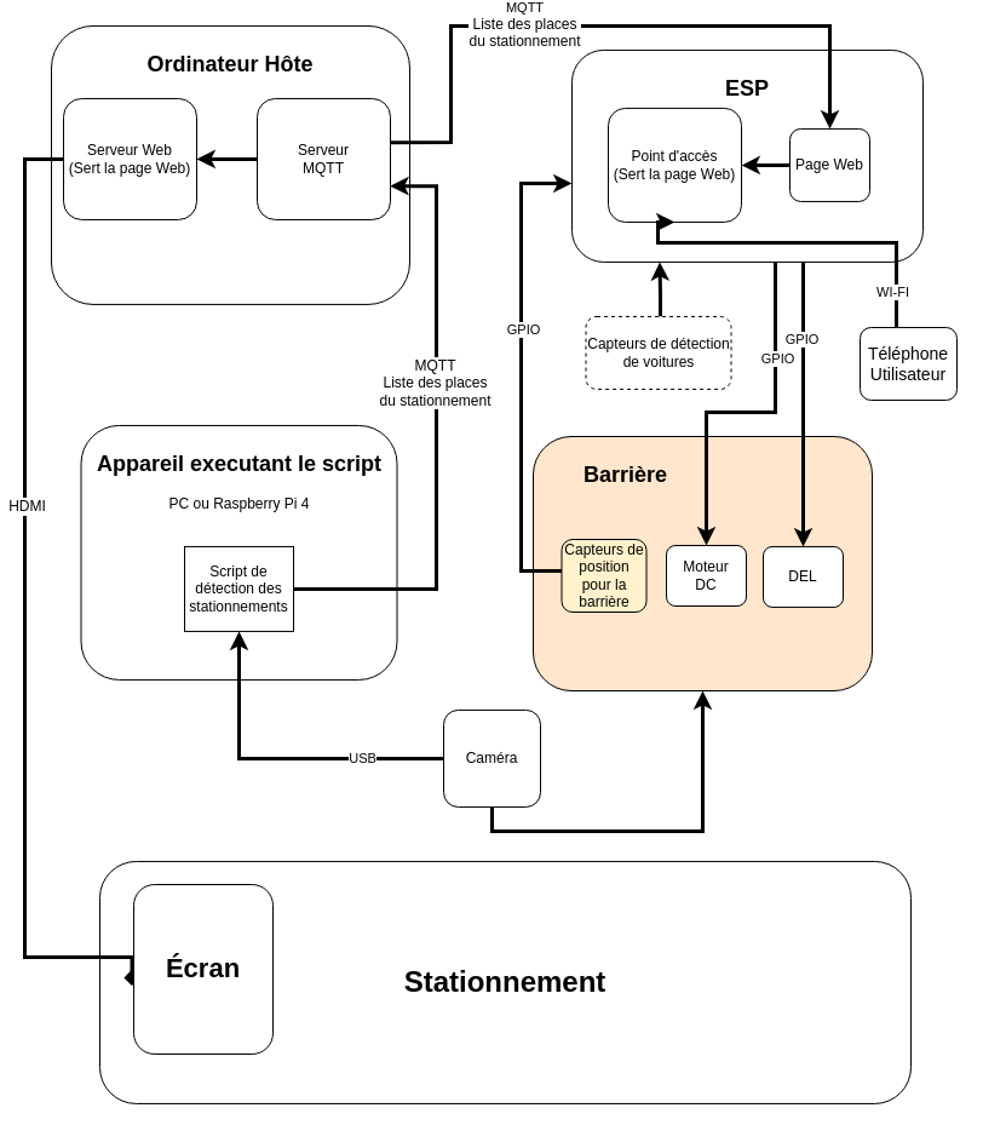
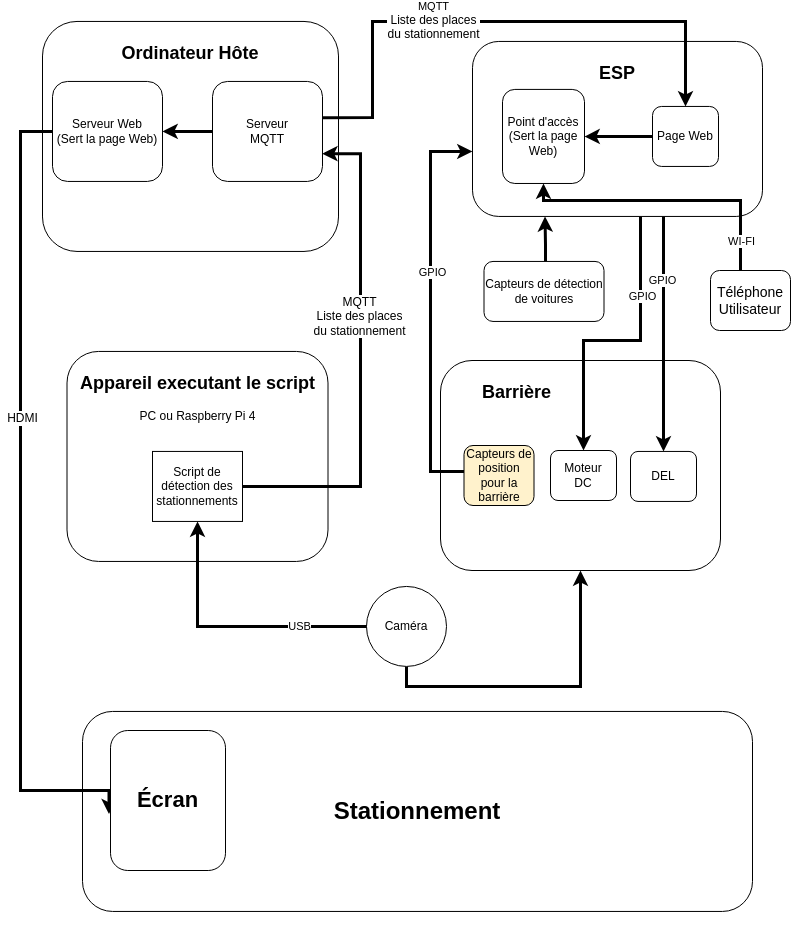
  <mxCell id="0" />
  <mxCell id="1" parent="0" />
  <mxCell id="2" value="&lt;h1&gt;Stationnement&lt;/h1&gt;" style="rounded=1;whiteSpace=wrap;html=1;" parent="1" vertex="1"><mxGeometry x="82" y="710.94" width="670" height="200" as="geometry" /></mxCell>
- <mxCell id="3" value="&lt;blockquote style=&quot;margin: 0 0 0 40px; border: none; padding: 0px;&quot;&gt;&lt;h2&gt;Barrière&lt;/h2&gt;&lt;/blockquote&gt;" style="rounded=1;whiteSpace=wrap;html=1;verticalAlign=top;align=left;fillColor=#ffe6cc;" parent="1" vertex="1"><mxGeometry x="440" y="360" width="280" height="210" as="geometry" /></mxCell>
+ <mxCell id="3" value="&lt;blockquote style=&quot;margin: 0 0 0 40px; border: none; padding: 0px;&quot;&gt;&lt;h2&gt;Barrière&lt;/h2&gt;&lt;/blockquote&gt;" style="rounded=1;whiteSpace=wrap;html=1;verticalAlign=top;align=left;" parent="1" vertex="1"><mxGeometry x="440" y="360" width="280" height="210" as="geometry" /></mxCell>
  <mxCell id="4" style="edgeStyle=orthogonalEdgeStyle;rounded=0;orthogonalLoop=1;jettySize=auto;html=1;exitX=0.5;exitY=1;exitDx=0;exitDy=0;strokeWidth=3;" parent="1" source="5" target="3" edge="1"><mxGeometry relative="1" as="geometry" /></mxCell>
- <mxCell id="5" value="Caméra" style="rounded=1;whiteSpace=wrap;html=1;" parent="1" vertex="1"><mxGeometry x="366" y="585.94" width="80" height="80" as="geometry" /></mxCell>
+ <mxCell id="5" value="Caméra" style="ellipse;whiteSpace=wrap;html=1;" parent="1" vertex="1"><mxGeometry x="366" y="585.94" width="80" height="80" as="geometry" /></mxCell>
  <mxCell id="6" value="&lt;h2 style=&quot;line-height: 120%;&quot;&gt;Ordinateur Hôte&lt;/h2&gt;" style="rounded=1;whiteSpace=wrap;html=1;align=center;gradientColor=none;fillColor=default;verticalAlign=top;" parent="1" vertex="1"><mxGeometry x="42" y="20.94" width="296" height="230" as="geometry" /></mxCell>
  <mxCell id="7" style="edgeStyle=orthogonalEdgeStyle;rounded=0;orthogonalLoop=1;jettySize=auto;html=1;exitX=0;exitY=0.5;exitDx=0;exitDy=0;entryX=1;entryY=0.5;entryDx=0;entryDy=0;strokeWidth=3;" parent="1" source="8" target="11" edge="1"><mxGeometry relative="1" as="geometry" /></mxCell>
  <mxCell id="8" value="Serveur&lt;br&gt;MQTT" style="rounded=1;whiteSpace=wrap;html=1;" parent="1" vertex="1"><mxGeometry x="212" y="80.94" width="110" height="100" as="geometry" /></mxCell>
- <mxCell id="9" style="edgeStyle=orthogonalEdgeStyle;rounded=0;orthogonalLoop=1;jettySize=auto;html=1;entryX=-0.013;entryY=0.597;entryDx=0;entryDy=0;entryPerimeter=0;strokeWidth=3;endArrow=diamond;" parent="1" source="11" target="38" edge="1"><mxGeometry relative="1" as="geometry"><Array as="points"><mxPoint x="20" y="131" /><mxPoint x="20" y="790" /></Array></mxGeometry></mxCell>
+ <mxCell id="9" style="edgeStyle=orthogonalEdgeStyle;rounded=0;orthogonalLoop=1;jettySize=auto;html=1;entryX=-0.013;entryY=0.597;entryDx=0;entryDy=0;entryPerimeter=0;strokeWidth=3;" parent="1" source="11" target="38" edge="1"><mxGeometry relative="1" as="geometry"><Array as="points"><mxPoint x="20" y="131" /><mxPoint x="20" y="790" /></Array></mxGeometry></mxCell>
  <mxCell id="10" value="HDMI" style="edgeLabel;html=1;align=center;verticalAlign=middle;resizable=0;points=[];fontSize=12;" parent="9" vertex="1" connectable="0"><mxGeometry x="-0.202" y="1" relative="1" as="geometry"><mxPoint y="-1" as="offset" /></mxGeometry></mxCell>
  <mxCell id="11" value="Serveur Web&lt;br&gt;(Sert la page Web)" style="rounded=1;whiteSpace=wrap;html=1;" parent="1" vertex="1"><mxGeometry x="52" y="80.94" width="110" height="100" as="geometry" /></mxCell>
  <mxCell id="12" style="edgeStyle=orthogonalEdgeStyle;rounded=0;orthogonalLoop=1;jettySize=auto;html=1;strokeWidth=3;entryX=0.5;entryY=0;entryDx=0;entryDy=0;" parent="1" source="16" target="28" edge="1"><mxGeometry relative="1" as="geometry"><Array as="points"><mxPoint x="640" y="340" /><mxPoint x="583" y="340" /></Array></mxGeometry></mxCell>
  <mxCell id="13" value="GPIO" style="edgeLabel;html=1;align=center;verticalAlign=middle;resizable=0;points=[];" parent="12" vertex="1" connectable="0"><mxGeometry x="-0.451" y="1" relative="1" as="geometry"><mxPoint as="offset" /></mxGeometry></mxCell>
  <mxCell id="14" style="edgeStyle=orthogonalEdgeStyle;rounded=0;orthogonalLoop=1;jettySize=auto;html=1;entryX=0.5;entryY=0;entryDx=0;entryDy=0;strokeWidth=3;" parent="1" source="16" target="27" edge="1"><mxGeometry relative="1" as="geometry"><Array as="points"><mxPoint x="663" y="330" /><mxPoint x="663" y="330" /></Array></mxGeometry></mxCell>
  <mxCell id="15" value="GPIO" style="edgeLabel;html=1;align=center;verticalAlign=middle;resizable=0;points=[];" parent="14" vertex="1" connectable="0"><mxGeometry x="-0.456" y="-2" relative="1" as="geometry"><mxPoint as="offset" /></mxGeometry></mxCell>
  <mxCell id="16" value="&lt;h2&gt;ESP&lt;/h2&gt;" style="rounded=1;whiteSpace=wrap;html=1;verticalAlign=top;" parent="1" vertex="1"><mxGeometry x="472" y="40.94" width="290" height="175" as="geometry" /></mxCell>
- <mxCell id="17" value="Point d'accès&lt;br&gt;(Sert la page Web)" style="rounded=1;whiteSpace=wrap;html=1;" parent="1" vertex="1"><mxGeometry x="502" y="88.91" width="110" height="94.06" as="geometry" /></mxCell>
+ <mxCell id="17" value="Point d'accès&lt;br&gt;(Sert la page Web)" style="rounded=1;whiteSpace=wrap;html=1;" parent="1" vertex="1"><mxGeometry x="502" y="88.91" width="82" height="94.06" as="geometry" /></mxCell>
  <mxCell id="18" style="edgeStyle=orthogonalEdgeStyle;rounded=0;orthogonalLoop=1;jettySize=auto;html=1;strokeWidth=3;startArrow=none;startFill=0;" parent="1" source="19" target="17" edge="1"><mxGeometry relative="1" as="geometry" /></mxCell>
  <mxCell id="19" value="Page Web" style="rounded=1;whiteSpace=wrap;html=1;" parent="1" vertex="1"><mxGeometry x="652" y="105.94" width="66" height="60" as="geometry" /></mxCell>
  <mxCell id="20" value="&lt;h2&gt;Appareil executant le script&lt;/h2&gt;&lt;div&gt;PC ou Raspberry Pi 4&lt;/div&gt;" style="rounded=1;whiteSpace=wrap;html=1;verticalAlign=top;" parent="1" vertex="1"><mxGeometry x="66.5" y="350.94" width="261" height="210" as="geometry" /></mxCell>
  <mxCell id="21" style="edgeStyle=elbowEdgeStyle;rounded=0;orthogonalLoop=1;jettySize=auto;html=1;strokeWidth=3;entryX=0.998;entryY=0.722;entryDx=0;entryDy=0;entryPerimeter=0;" parent="1" source="23" target="8" edge="1"><mxGeometry relative="1" as="geometry"><mxPoint x="372" y="120.94" as="targetPoint" /><Array as="points"><mxPoint x="360" y="360" /><mxPoint x="372" y="150.94" /><mxPoint x="332" y="160.94" /><mxPoint x="362" y="150.94" /><mxPoint x="332" y="150.94" /><mxPoint x="362" y="340.94" /><mxPoint x="382" y="340.94" /><mxPoint x="362" y="330.94" /><mxPoint x="392" y="310.94" /></Array></mxGeometry></mxCell>
  <mxCell id="22" value="&lt;span style=&quot;font-size: 12px;&quot;&gt;MQTT&lt;br&gt;Liste des places&lt;br&gt;du stationnement&lt;/span&gt;" style="edgeLabel;html=1;align=center;verticalAlign=middle;resizable=0;points=[];" parent="21" vertex="1" connectable="0"><mxGeometry x="0.176" y="2" relative="1" as="geometry"><mxPoint as="offset" /></mxGeometry></mxCell>
  <mxCell id="23" value="Script de détection des stationnements" style="whiteSpace=wrap;html=1;rounded=0;" parent="1" vertex="1"><mxGeometry x="152" y="450.94" width="90" height="70" as="geometry" /></mxCell>
  <mxCell id="24" style="edgeStyle=orthogonalEdgeStyle;rounded=0;orthogonalLoop=1;jettySize=auto;html=1;entryX=0;entryY=0.629;entryDx=0;entryDy=0;entryPerimeter=0;strokeWidth=3;" parent="1" source="26" target="16" edge="1"><mxGeometry relative="1" as="geometry"><Array as="points"><mxPoint x="430" y="471" /><mxPoint x="430" y="151" /></Array></mxGeometry></mxCell>
  <mxCell id="25" value="GPIO" style="edgeLabel;html=1;align=center;verticalAlign=middle;resizable=0;points=[];" parent="24" vertex="1" connectable="0"><mxGeometry x="0.179" y="-1" relative="1" as="geometry"><mxPoint as="offset" /></mxGeometry></mxCell>
  <mxCell id="26" value="Capteurs de position pour la barrière" style="rounded=1;whiteSpace=wrap;html=1;fillColor=#fff2cc;" parent="1" vertex="1"><mxGeometry x="463.5" y="445" width="70" height="60" as="geometry" /></mxCell>
  <mxCell id="27" value="DEL" style="rounded=1;whiteSpace=wrap;html=1;" parent="1" vertex="1"><mxGeometry x="630" y="450.94" width="66" height="50" as="geometry" /></mxCell>
  <mxCell id="28" value="Moteur&lt;br&gt;DC" style="rounded=1;whiteSpace=wrap;html=1;" parent="1" vertex="1"><mxGeometry x="550" y="450" width="66" height="50" as="geometry" /></mxCell>
  <mxCell id="29" style="edgeStyle=orthogonalEdgeStyle;rounded=0;orthogonalLoop=1;jettySize=auto;html=1;strokeWidth=3;entryX=0.25;entryY=1;entryDx=0;entryDy=0;" parent="1" source="30" target="16" edge="1"><mxGeometry relative="1" as="geometry"><mxPoint x="547" y="220.94" as="targetPoint" /><Array as="points"><mxPoint x="545" y="243.94" /><mxPoint x="545" y="243.94" /></Array></mxGeometry></mxCell>
- <mxCell id="30" value="Capteurs de détection de voitures" style="rounded=1;whiteSpace=wrap;html=1;dashed=1;" parent="1" vertex="1"><mxGeometry x="483.5" y="260.94" width="120" height="60" as="geometry" /></mxCell>
+ <mxCell id="30" value="Capteurs de détection de voitures" style="rounded=1;whiteSpace=wrap;html=1;" parent="1" vertex="1"><mxGeometry x="483.5" y="260.94" width="120" height="60" as="geometry" /></mxCell>
  <mxCell id="31" style="edgeStyle=orthogonalEdgeStyle;rounded=0;orthogonalLoop=1;jettySize=auto;html=1;exitX=0;exitY=0.5;exitDx=0;exitDy=0;entryX=0.5;entryY=1;entryDx=0;entryDy=0;strokeWidth=3;" parent="1" source="5" target="23" edge="1"><mxGeometry relative="1" as="geometry" /></mxCell>
  <mxCell id="32" value="USB" style="edgeLabel;html=1;align=center;verticalAlign=middle;resizable=0;points=[];" parent="31" vertex="1" connectable="0"><mxGeometry x="-0.504" relative="1" as="geometry"><mxPoint as="offset" /></mxGeometry></mxCell>
  <mxCell id="33" value="" style="endArrow=classic;html=1;rounded=0;exitX=1.002;exitY=0.362;exitDx=0;exitDy=0;exitPerimeter=0;edgeStyle=orthogonalEdgeStyle;elbow=vertical;entryX=0.5;entryY=0;entryDx=0;entryDy=0;strokeWidth=3;" parent="1" source="8" target="19" edge="1"><mxGeometry width="50" height="50" relative="1" as="geometry"><mxPoint x="352" y="120.94" as="sourcePoint" /><mxPoint x="562" y="20.94" as="targetPoint" /><Array as="points"><mxPoint x="372" y="116.94" /><mxPoint x="372" y="20.94" /><mxPoint x="685" y="20.94" /></Array></mxGeometry></mxCell>
  <mxCell id="34" value="MQTT&lt;br style=&quot;border-color: var(--border-color); font-size: 12px;&quot;&gt;&lt;span style=&quot;font-size: 12px;&quot;&gt;Liste des places&lt;/span&gt;&lt;br style=&quot;border-color: var(--border-color); font-size: 12px;&quot;&gt;&lt;span style=&quot;font-size: 12px;&quot;&gt;du stationnement&lt;/span&gt;" style="edgeLabel;html=1;align=center;verticalAlign=middle;resizable=0;points=[];" parent="33" vertex="1" connectable="0"><mxGeometry x="-0.243" y="1" relative="1" as="geometry"><mxPoint as="offset" /></mxGeometry></mxCell>
  <mxCell id="35" style="edgeStyle=orthogonalEdgeStyle;rounded=0;orthogonalLoop=1;jettySize=auto;html=1;entryX=0.5;entryY=1;entryDx=0;entryDy=0;strokeWidth=3;" parent="1" source="37" target="17" edge="1"><mxGeometry relative="1" as="geometry"><Array as="points"><mxPoint x="740" y="200" /><mxPoint x="543" y="200" /></Array></mxGeometry></mxCell>
  <mxCell id="36" value="WI-FI" style="edgeLabel;html=1;align=center;verticalAlign=middle;resizable=0;points=[];" parent="35" vertex="1" connectable="0"><mxGeometry x="-0.388" relative="1" as="geometry"><mxPoint x="17" y="40" as="offset" /></mxGeometry></mxCell>
  <mxCell id="37" value="&lt;font style=&quot;font-size: 14px;&quot;&gt;Téléphone&lt;br&gt;Utilisateur&lt;/font&gt;" style="rounded=1;whiteSpace=wrap;html=1;" parent="1" vertex="1"><mxGeometry x="710" y="270" width="80" height="60" as="geometry" /></mxCell>
  <mxCell id="38" value="&lt;h2&gt;&lt;font style=&quot;font-size: 22px;&quot;&gt;Écran&lt;/font&gt;&lt;/h2&gt;" style="rounded=1;whiteSpace=wrap;html=1;" parent="1" vertex="1"><mxGeometry x="110" y="730" width="115" height="140" as="geometry" /></mxCell>
